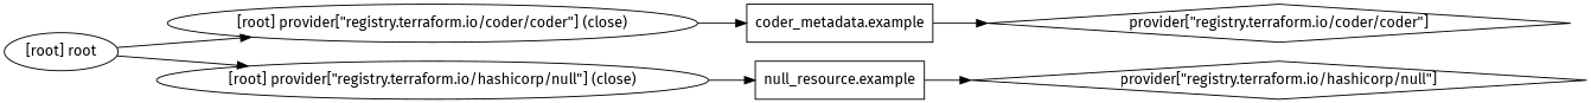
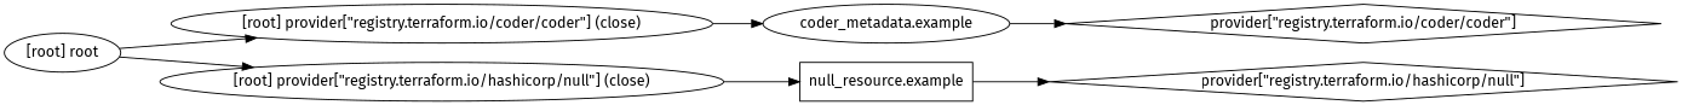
  digraph {
    compound=true
    fontname="Fira Sans"
    newrank=true
    rankdir=LR
    node [fontname="Fira Sans"]
    edge [fontname="Fira Sans"]
-   n1 [label="coder_metadata.example" shape=box]
+   n1 [label="coder_metadata.example" shape=ellipse]
    n2 [label="null_resource.example" shape=box]
    n3 [label="provider[\"registry.terraform.io/coder/coder\"]" shape=diamond]
    n4 [label="provider[\"registry.terraform.io/hashicorp/null\"]" shape=diamond]
    "[root] provider[\"registry.terraform.io/coder/coder\"] (close)"
    "[root] provider[\"registry.terraform.io/hashicorp/null\"] (close)"
    "[root] root"
    subgraph sub_1 {
      n1
      n2
      n3
      n4
      "[root] provider[\"registry.terraform.io/coder/coder\"] (close)"
      "[root] provider[\"registry.terraform.io/hashicorp/null\"] (close)"
      "[root] root"
    }
    n1 -> n3
    n2 -> n4
    "[root] provider[\"registry.terraform.io/coder/coder\"] (close)" -> n1
    "[root] provider[\"registry.terraform.io/hashicorp/null\"] (close)" -> n2
    "[root] root" -> "[root] provider[\"registry.terraform.io/coder/coder\"] (close)"
    "[root] root" -> "[root] provider[\"registry.terraform.io/hashicorp/null\"] (close)"
  }
